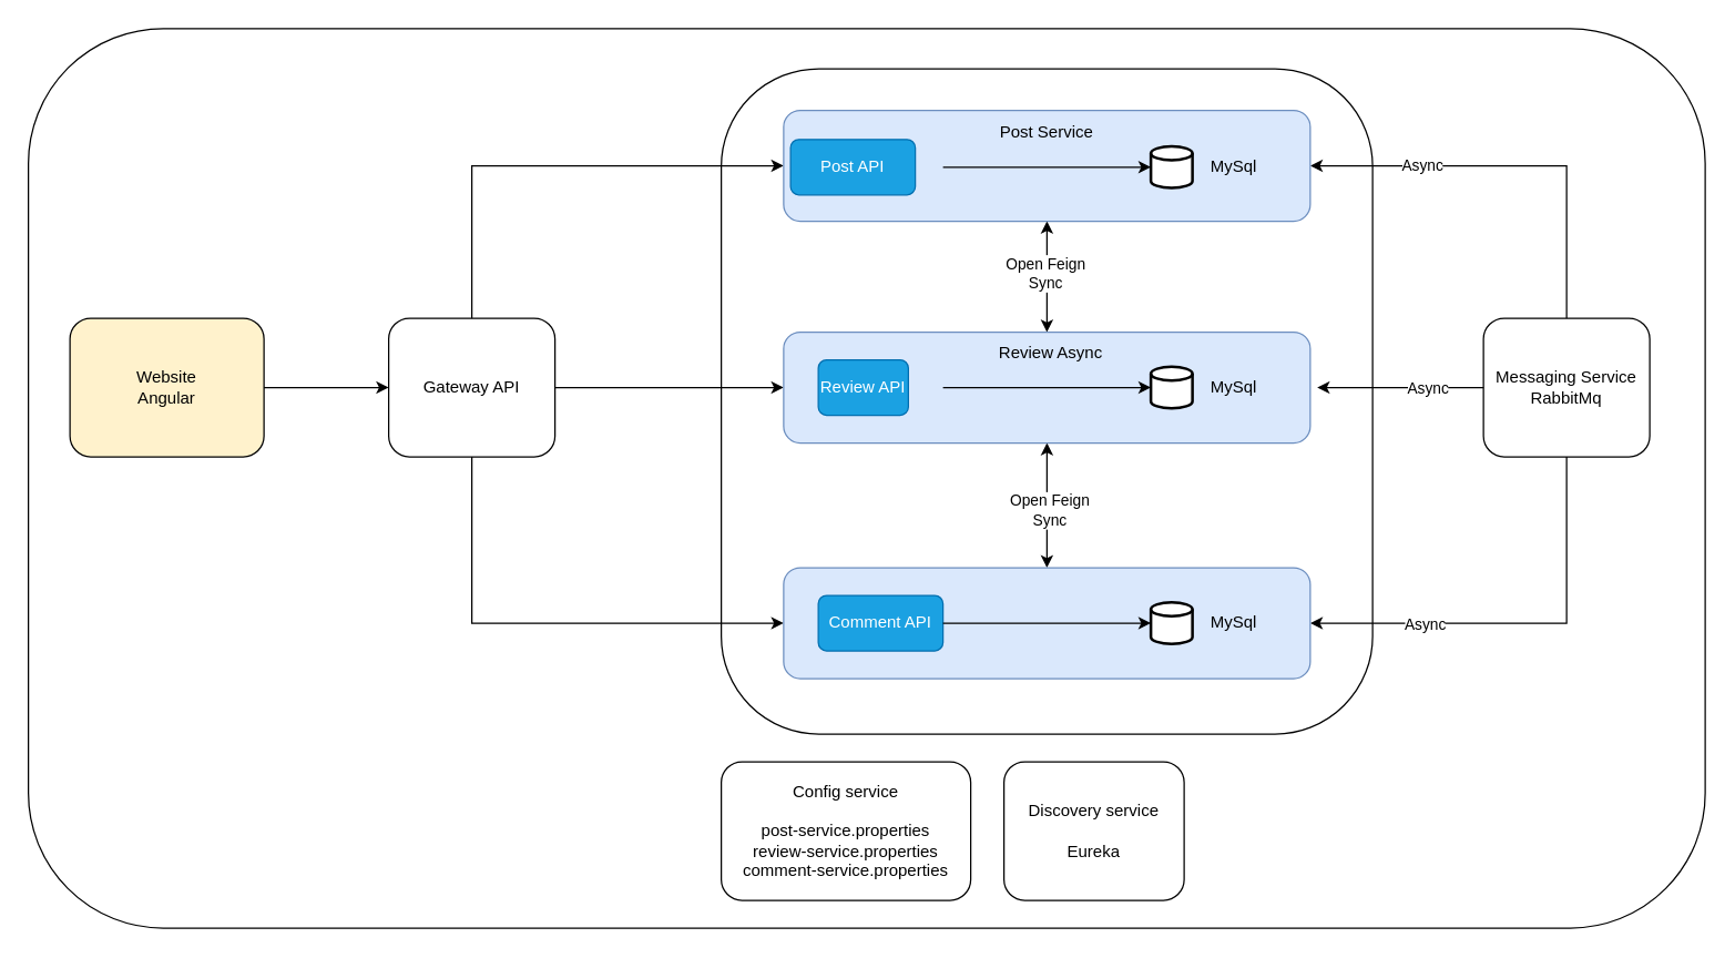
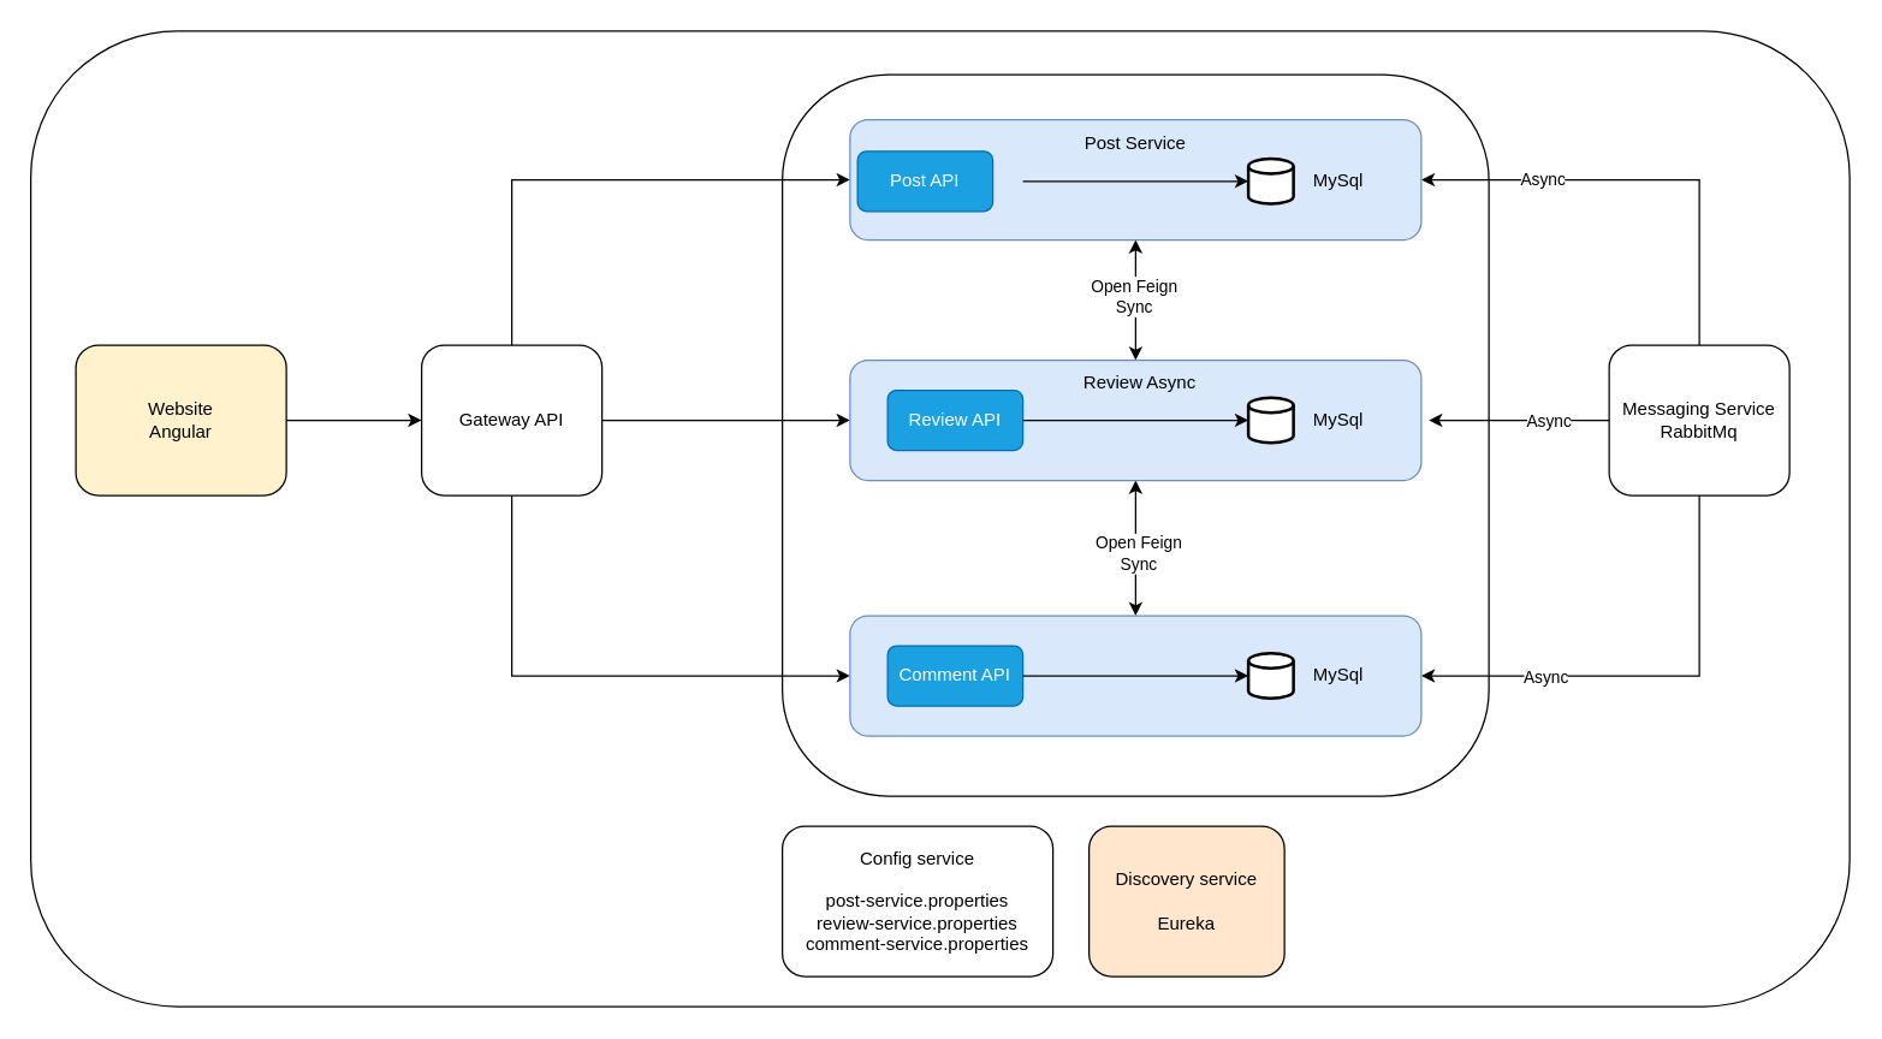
  <mxCell id="0" />
  <mxCell id="1" parent="0" />
  <mxCell id="2" value="" style="rounded=1;whiteSpace=wrap;html=1;" parent="1" vertex="1"><mxGeometry x="20" y="20" width="1210" height="649" as="geometry" /></mxCell>
  <mxCell id="3" value="" style="rounded=1;whiteSpace=wrap;html=1;" parent="1" vertex="1"><mxGeometry x="520" y="49" width="470" height="480" as="geometry" /></mxCell>
  <mxCell id="4" value="Gateway API" style="rounded=1;whiteSpace=wrap;html=1;" parent="1" vertex="1"><mxGeometry x="280" y="229" width="120" height="100" as="geometry" /></mxCell>
  <mxCell id="5" value="Website&lt;br&gt;Angular" style="rounded=1;whiteSpace=wrap;html=1;fillColor=#fff2cc;" parent="1" vertex="1"><mxGeometry x="50" y="229" width="140" height="100" as="geometry" /></mxCell>
  <mxCell id="6" value="" style="endArrow=classic;html=1;rounded=0;entryX=0;entryY=0.5;entryDx=0;entryDy=0;" parent="1" target="4" edge="1"><mxGeometry width="50" height="50" relative="1" as="geometry"><mxPoint x="190" y="279" as="sourcePoint" /><mxPoint x="240" y="229" as="targetPoint" /></mxGeometry></mxCell>
  <mxCell id="7" value="" style="endArrow=classic;html=1;rounded=0;entryX=0;entryY=0.5;entryDx=0;entryDy=0;" parent="1" target="30" edge="1"><mxGeometry width="50" height="50" relative="1" as="geometry"><mxPoint x="400" y="279" as="sourcePoint" /><mxPoint x="450" y="229" as="targetPoint" /></mxGeometry></mxCell>
  <mxCell id="8" value="" style="endArrow=classic;html=1;rounded=0;exitX=0.5;exitY=1;exitDx=0;exitDy=0;entryX=0;entryY=0.5;entryDx=0;entryDy=0;" parent="1" source="4" target="24" edge="1"><mxGeometry width="50" height="50" relative="1" as="geometry"><mxPoint x="200" y="499" as="sourcePoint" /><mxPoint x="560" y="379" as="targetPoint" /><Array as="points"><mxPoint x="340" y="449" /></Array></mxGeometry></mxCell>
  <mxCell id="9" value="" style="endArrow=classic;html=1;rounded=0;entryX=0.5;entryY=1;entryDx=0;entryDy=0;exitX=0.5;exitY=0;exitDx=0;exitDy=0;startArrow=classic;startFill=1;" parent="1" source="30" target="37" edge="1"><mxGeometry width="50" height="50" relative="1" as="geometry"><mxPoint x="610" y="399" as="sourcePoint" /><mxPoint x="660" y="349" as="targetPoint" /></mxGeometry></mxCell>
  <mxCell id="10" value="Open Feign&lt;br&gt;Sync" style="edgeLabel;html=1;align=center;verticalAlign=middle;resizable=0;points=[];" parent="9" connectable="0" vertex="1"><mxGeometry x="0.083" y="2" relative="1" as="geometry"><mxPoint as="offset" /></mxGeometry></mxCell>
  <mxCell id="11" value="" style="endArrow=classic;html=1;rounded=0;entryX=0.5;entryY=1;entryDx=0;entryDy=0;startArrow=classic;startFill=1;" parent="1" source="24" target="30" edge="1"><mxGeometry width="50" height="50" relative="1" as="geometry"><mxPoint x="610" y="399" as="sourcePoint" /><mxPoint x="660" y="349" as="targetPoint" /></mxGeometry></mxCell>
  <mxCell id="12" value="Open Feign&lt;br&gt;Sync" style="edgeLabel;html=1;align=center;verticalAlign=middle;resizable=0;points=[];" parent="11" connectable="0" vertex="1"><mxGeometry x="-0.062" y="-1" relative="1" as="geometry"><mxPoint as="offset" /></mxGeometry></mxCell>
  <mxCell id="13" value="Config service&lt;br&gt;&lt;br&gt;post-service.properties&lt;div&gt;review-service.properties&lt;/div&gt;&lt;div&gt;comment-service.properties&lt;/div&gt;" style="rounded=1;whiteSpace=wrap;html=1;" parent="1" vertex="1"><mxGeometry x="520" y="549" width="180" height="100" as="geometry" /></mxCell>
- <mxCell id="14" value="Discovery service&lt;br&gt;&lt;br&gt;Eureka" style="rounded=1;whiteSpace=wrap;html=1;" parent="1" vertex="1"><mxGeometry x="724" y="549" width="130" height="100" as="geometry" /></mxCell>
+ <mxCell id="14" value="Discovery service&lt;br&gt;&lt;br&gt;Eureka" style="rounded=1;whiteSpace=wrap;html=1;fillColor=#ffe6cc;" parent="1" vertex="1"><mxGeometry x="724" y="549" width="130" height="100" as="geometry" /></mxCell>
  <mxCell id="15" value="" style="endArrow=classic;html=1;rounded=0;entryX=0;entryY=0.5;entryDx=0;entryDy=0;exitX=0.5;exitY=0;exitDx=0;exitDy=0;" parent="1" source="4" target="37" edge="1"><mxGeometry width="50" height="50" relative="1" as="geometry"><mxPoint x="400" y="179" as="sourcePoint" /><mxPoint x="450" y="129" as="targetPoint" /><Array as="points"><mxPoint x="340" y="119" /></Array></mxGeometry></mxCell>
  <mxCell id="16" value="Messaging Service&lt;br&gt;RabbitMq" style="rounded=1;whiteSpace=wrap;html=1;" parent="1" vertex="1"><mxGeometry x="1070" y="229" width="120" height="100" as="geometry" /></mxCell>
  <mxCell id="17" value="" style="endArrow=classic;html=1;rounded=0;" parent="1" source="16" edge="1"><mxGeometry width="50" height="50" relative="1" as="geometry"><mxPoint x="900" y="329" as="sourcePoint" /><mxPoint x="950" y="279" as="targetPoint" /></mxGeometry></mxCell>
  <mxCell id="18" value="Async" style="edgeLabel;html=1;align=center;verticalAlign=middle;resizable=0;points=[];" vertex="1" connectable="0" parent="17"><mxGeometry x="-0.317" relative="1" as="geometry"><mxPoint as="offset" /></mxGeometry></mxCell>
  <mxCell id="19" value="" style="endArrow=classic;html=1;rounded=0;entryX=1;entryY=0.5;entryDx=0;entryDy=0;" parent="1" target="37" edge="1"><mxGeometry width="50" height="50" relative="1" as="geometry"><mxPoint x="1130" y="229" as="sourcePoint" /><mxPoint x="1180" y="179" as="targetPoint" /><Array as="points"><mxPoint x="1130" y="119" /></Array></mxGeometry></mxCell>
  <mxCell id="20" value="Async" style="edgeLabel;html=1;align=center;verticalAlign=middle;resizable=0;points=[];" vertex="1" connectable="0" parent="19"><mxGeometry x="0.458" y="1" relative="1" as="geometry"><mxPoint y="-2" as="offset" /></mxGeometry></mxCell>
  <mxCell id="21" value="" style="endArrow=classic;html=1;rounded=0;exitX=0.5;exitY=1;exitDx=0;exitDy=0;entryX=1;entryY=0.5;entryDx=0;entryDy=0;" parent="1" source="16" target="24" edge="1"><mxGeometry width="50" height="50" relative="1" as="geometry"><mxPoint x="980" y="449" as="sourcePoint" /><mxPoint x="1030" y="399" as="targetPoint" /><Array as="points"><mxPoint x="1130" y="449" /></Array></mxGeometry></mxCell>
  <mxCell id="22" value="Async" style="edgeLabel;html=1;align=center;verticalAlign=middle;resizable=0;points=[];" vertex="1" connectable="0" parent="21"><mxGeometry x="0.508" y="2" relative="1" as="geometry"><mxPoint x="7" y="-2" as="offset" /></mxGeometry></mxCell>
  <mxCell id="23" value="" style="group" parent="1" connectable="0" vertex="1"><mxGeometry x="565" y="409" width="380" height="80" as="geometry" /></mxCell>
  <mxCell id="24" value="" style="rounded=1;whiteSpace=wrap;html=1;fillColor=#dae8fc;strokeColor=#6c8ebf;" parent="23" vertex="1"><mxGeometry width="380" height="80" as="geometry" /></mxCell>
  <mxCell id="25" value="Comment API" style="rounded=1;whiteSpace=wrap;html=1;fillColor=#1ba1e2;fontColor=#ffffff;strokeColor=#006EAF;" parent="23" vertex="1"><mxGeometry x="25" y="20" width="90" height="40" as="geometry" /></mxCell>
  <mxCell id="26" value="" style="strokeWidth=2;html=1;shape=mxgraph.flowchart.database;whiteSpace=wrap;" parent="23" vertex="1"><mxGeometry x="265" y="25" width="30" height="30" as="geometry" /></mxCell>
  <mxCell id="27" value="MySql" style="text;html=1;align=center;verticalAlign=middle;whiteSpace=wrap;rounded=0;" parent="23" vertex="1"><mxGeometry x="295" y="25" width="60" height="30" as="geometry" /></mxCell>
  <mxCell id="28" value="" style="endArrow=classic;html=1;rounded=0;exitX=1;exitY=0.5;exitDx=0;exitDy=0;" parent="23" source="25" target="26" edge="1"><mxGeometry width="50" height="50" relative="1" as="geometry"><mxPoint x="135" y="70" as="sourcePoint" /><mxPoint x="185" y="20" as="targetPoint" /></mxGeometry></mxCell>
  <mxCell id="29" value="" style="group" parent="1" connectable="0" vertex="1"><mxGeometry x="565" y="239" width="380" height="80" as="geometry" /></mxCell>
  <mxCell id="30" value="" style="rounded=1;whiteSpace=wrap;html=1;fillColor=#dae8fc;strokeColor=#6c8ebf;" parent="29" vertex="1"><mxGeometry width="380" height="80" as="geometry" /></mxCell>
- <mxCell id="31" value="Review API" style="rounded=1;whiteSpace=wrap;html=1;fillColor=#1ba1e2;fontColor=#ffffff;strokeColor=#006EAF;" parent="29" vertex="1"><mxGeometry x="25" y="20" width="65" height="40" as="geometry" /></mxCell>
+ <mxCell id="31" value="Review API" style="rounded=1;whiteSpace=wrap;html=1;fillColor=#1ba1e2;fontColor=#ffffff;strokeColor=#006EAF;" parent="29" vertex="1"><mxGeometry x="25" y="20" width="90" height="40" as="geometry" /></mxCell>
  <mxCell id="32" value="Review Async" style="text;html=1;align=center;verticalAlign=middle;whiteSpace=wrap;rounded=0;" parent="29" vertex="1"><mxGeometry x="133" width="120" height="30" as="geometry" /></mxCell>
  <mxCell id="33" value="" style="strokeWidth=2;html=1;shape=mxgraph.flowchart.database;whiteSpace=wrap;" parent="29" vertex="1"><mxGeometry x="265" y="25" width="30" height="30" as="geometry" /></mxCell>
  <mxCell id="34" value="MySql" style="text;html=1;align=center;verticalAlign=middle;whiteSpace=wrap;rounded=0;" parent="29" vertex="1"><mxGeometry x="295" y="25" width="60" height="30" as="geometry" /></mxCell>
  <mxCell id="35" value="" style="endArrow=classic;html=1;rounded=0;entryX=0;entryY=0.5;entryDx=0;entryDy=0;entryPerimeter=0;" parent="29" target="33" edge="1"><mxGeometry width="50" height="50" relative="1" as="geometry"><mxPoint x="115" y="40" as="sourcePoint" /><mxPoint x="165" y="-10" as="targetPoint" /></mxGeometry></mxCell>
  <mxCell id="36" value="" style="group" parent="1" connectable="0" vertex="1"><mxGeometry x="565" y="79" width="380" height="80" as="geometry" /></mxCell>
  <mxCell id="37" value="" style="rounded=1;whiteSpace=wrap;html=1;fillColor=#dae8fc;strokeColor=#6c8ebf;" parent="36" vertex="1"><mxGeometry width="380" height="80" as="geometry" /></mxCell>
  <mxCell id="38" value="Post API" style="rounded=1;whiteSpace=wrap;html=1;fillColor=#1ba1e2;fontColor=#ffffff;strokeColor=#006EAF;" parent="36" vertex="1"><mxGeometry x="5" y="21" width="90" height="40" as="geometry" /></mxCell>
  <mxCell id="39" value="Post Service" style="text;html=1;align=center;verticalAlign=middle;whiteSpace=wrap;rounded=0;" parent="36" vertex="1"><mxGeometry x="127" y="1" width="126" height="30" as="geometry" /></mxCell>
  <mxCell id="40" value="" style="strokeWidth=2;html=1;shape=mxgraph.flowchart.database;whiteSpace=wrap;" parent="36" vertex="1"><mxGeometry x="265" y="26" width="30" height="30" as="geometry" /></mxCell>
  <mxCell id="41" value="MySql" style="text;html=1;align=center;verticalAlign=middle;whiteSpace=wrap;rounded=0;" parent="36" vertex="1"><mxGeometry x="295" y="26" width="60" height="30" as="geometry" /></mxCell>
  <mxCell id="42" value="" style="endArrow=classic;html=1;rounded=0;entryX=0;entryY=0.5;entryDx=0;entryDy=0;entryPerimeter=0;" parent="36" target="40" edge="1"><mxGeometry width="50" height="50" relative="1" as="geometry"><mxPoint x="115" y="41" as="sourcePoint" /><mxPoint x="165" y="-9" as="targetPoint" /></mxGeometry></mxCell>
